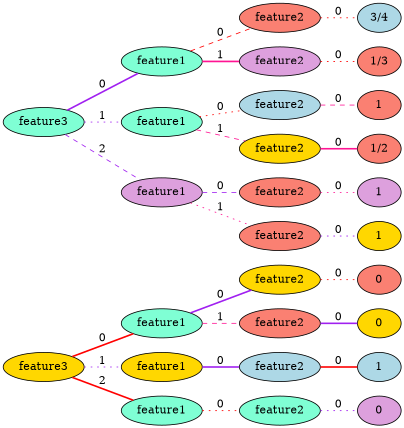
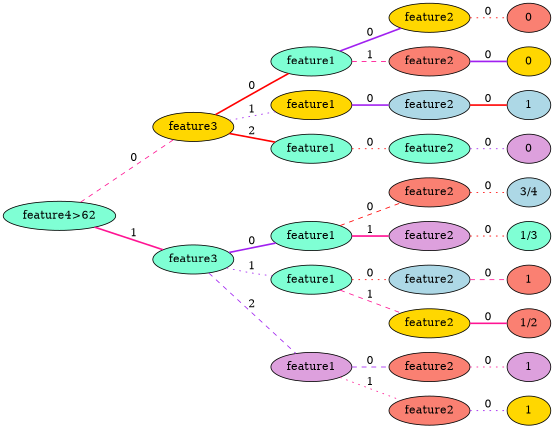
  graph {
    rankdir=LR
    node [fillcolor=salmon style=filled]
    edge [color=purple style=dotted]
+   n1 [fillcolor=aquamarine label="feature4>62"]
    n2 [fillcolor=gold label=feature3]
    n3 [fillcolor=aquamarine label=feature3]
    n4 [fillcolor=aquamarine label=feature1]
    n5 [fillcolor=gold label=feature1]
    n6 [fillcolor=aquamarine label=feature1]
    n7 [fillcolor=aquamarine label=feature1]
    n8 [fillcolor=aquamarine label=feature1]
    n9 [fillcolor=plum label=feature1]
    n10 [fillcolor=gold label=feature2]
    n11 [label=feature2]
    n12 [fillcolor=lightblue label=feature2]
    n13 [fillcolor=aquamarine label=feature2]
    n14 [label=0]
    n15 [fillcolor=gold label=0]
    n16 [fillcolor=lightblue label=1]
    n17 [fillcolor=plum label=0]
    n18 [label=feature2]
    n19 [fillcolor=plum label=feature2]
    n20 [fillcolor=lightblue label=feature2]
    n21 [fillcolor=gold label=feature2]
    n22 [label=feature2]
    n23 [label=feature2]
    n24 [fillcolor=lightblue label="3/4"]
-   n25 [label="1/3"]
+   n25 [fillcolor=aquamarine label="1/3"]
    n26 [label=1]
    n27 [label="1/2"]
    n28 [fillcolor=plum label=1]
    n29 [fillcolor=gold label=1]
+   n1 -- n2 [color=deeppink label=0 style=dashed]
+   n1 -- n3 [color=deeppink label=1 style=bold]
    n2 -- n4 [color=red label=0 style=bold]
    n2 -- n5 [label=1]
    n2 -- n6 [color=red label=2 style=bold]
    n3 -- n7 [label=0 style=bold]
    n3 -- n8 [label=1]
    n3 -- n9 [label=2 style=dashed]
    n4 -- n10 [label=0 style=bold]
    n4 -- n11 [color=deeppink label=1 style=dashed]
    n5 -- n12 [label=0 style=bold]
    n6 -- n13 [color=red label=0]
    n7 -- n18 [color=red label=0 style=dashed]
    n7 -- n19 [color=deeppink label=1 style=bold]
    n8 -- n20 [color=red label=0]
    n8 -- n21 [color=deeppink label=1 style=dashed]
    n9 -- n22 [label=0 style=dashed]
    n9 -- n23 [color=deeppink label=1]
    n10 -- n14 [color=red label=0]
    n11 -- n15 [label=0 style=bold]
    n12 -- n16 [color=red label=0 style=bold]
    n13 -- n17 [label=0]
    n18 -- n24 [color=red label=0]
    n19 -- n25 [color=red label=0]
    n20 -- n26 [color=deeppink label=0 style=dashed]
    n21 -- n27 [color=deeppink label=0 style=bold]
    n22 -- n28 [color=deeppink label=0]
    n23 -- n29 [label=0]
  }
